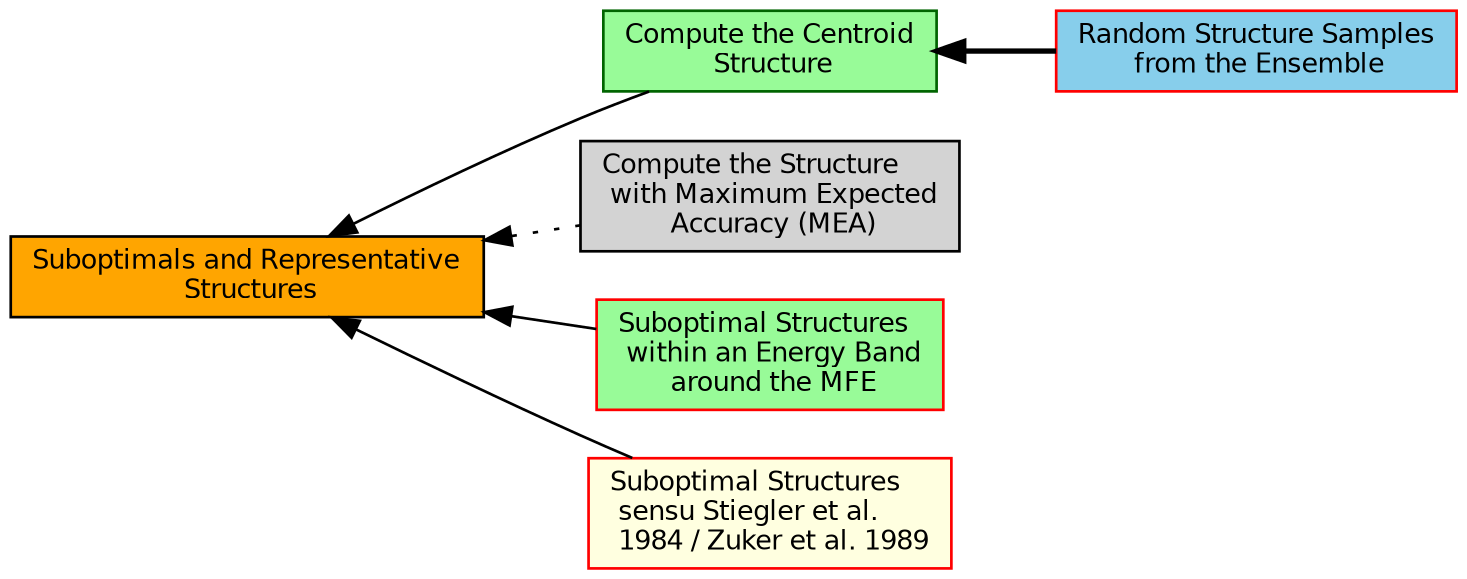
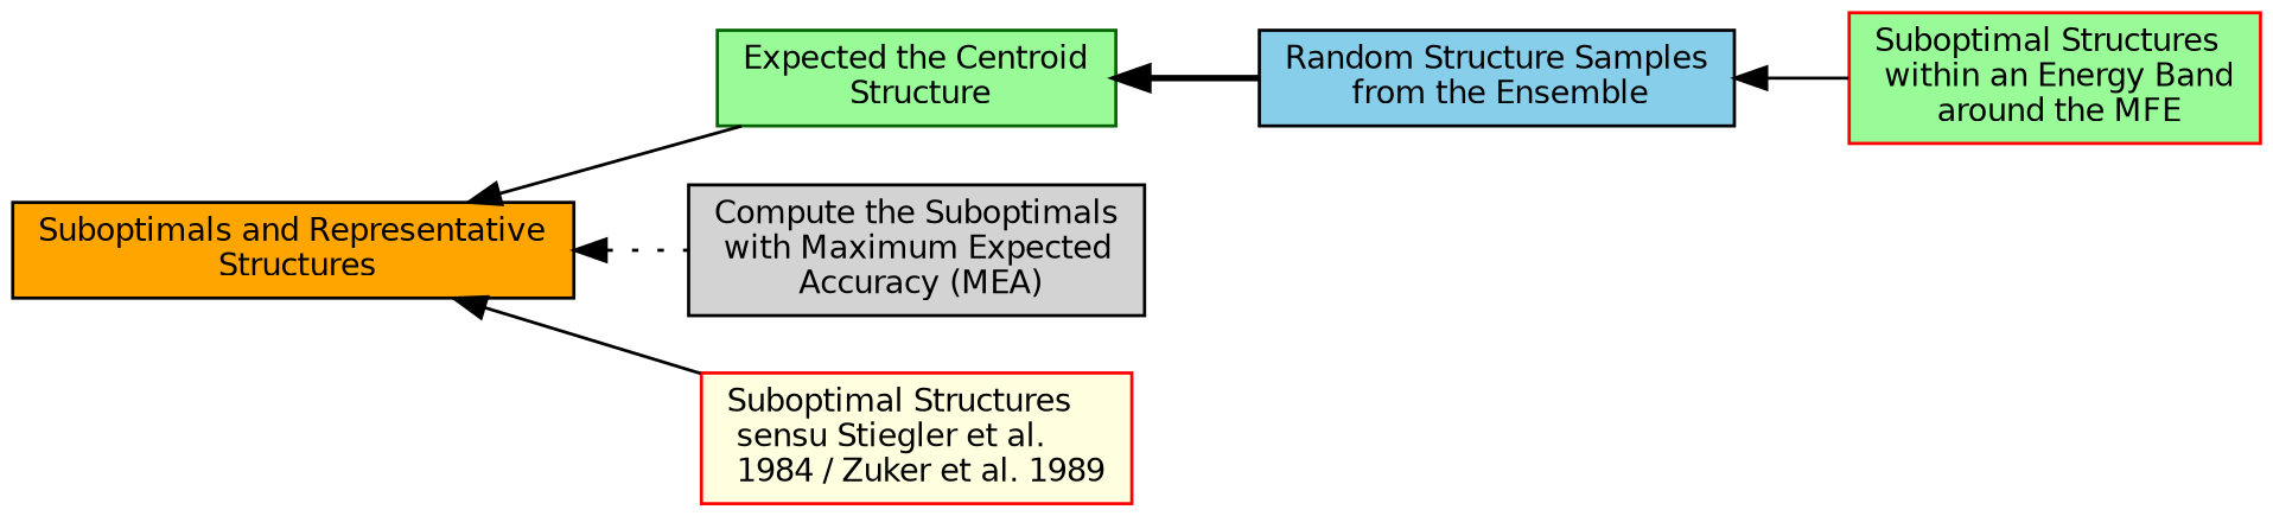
  digraph {
    rankdir=LR
    node [color=red fillcolor=palegreen fontname=Helvetica fontsize=10 shape=box style=filled]
    edge [dir=back fontname=Helvetica fontsize=10 labelfontname=Helvetica labelfontsize=10 shape=plaintext style=solid]
-   n1 [color=darkgreen height=0.2 label="Compute the Centroid\l Structure" width=0.4]
-   n2 [fillcolor=skyblue height=0.2 label="Random Structure Samples\l from the Ensemble" width=0.4]
-   n3 [color=black fillcolor=lightgrey height=0.2 label="Compute the Structure\l with Maximum Expected\l Accuracy (MEA)" width=0.4]
+   n1 [color=darkgreen height=0.2 label="Expected the Centroid\l Structure" width=0.4]
+   n2 [color=black fillcolor=skyblue height=0.2 label="Random Structure Samples\l from the Ensemble" width=0.4]
+   n3 [color=black fillcolor=lightgrey height=0.2 label="Compute the Suboptimals\l with Maximum Expected\l Accuracy (MEA)" width=0.4]
    n4 [color=black fillcolor=orange fontcolor=black height=0.2 label="Suboptimals and Representative\l Structures" width=0.4]
    n5 [height=0.2 label="Suboptimal Structures\l within an Energy Band\l around the MFE" width=0.4]
    n6 [fillcolor=lightyellow height=0.2 label="Suboptimal Structures\l sensu Stiegler et al.\l 1984 / Zuker et al. 1989" width=0.4]
    n1 -> n2 [style=bold]
    n4 -> n1
    n4 -> n3 [style=dotted]
-   n4 -> n5
+   n2 -> n5
    n4 -> n6
  }
